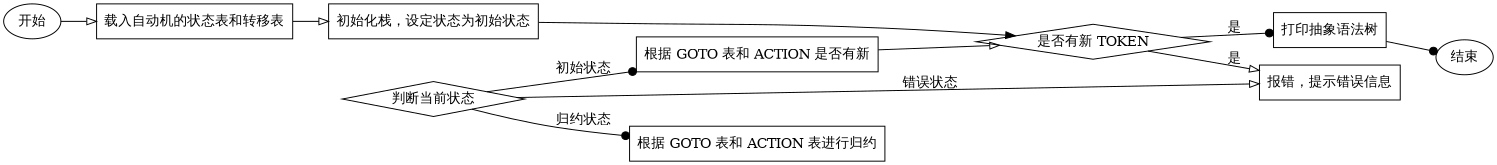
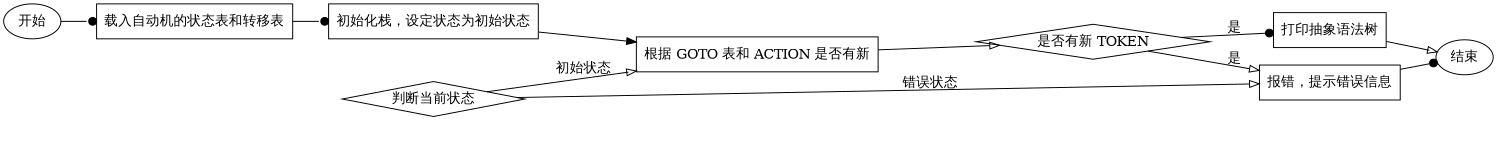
  digraph {
    rankdir=LR
    node [shape=box]
    edge [arrowhead=onormal]
    n1 [label="开始" shape=ellipse]
    n2 [label="载入自动机的状态表和转移表"]
    n3 [label="初始化栈，设定状态为初始状态"]
    n4 [label="是否有新 TOKEN" shape=diamond]
    n5 [label="打印抽象语法树"]
    n6 [label="报错，提示错误信息"]
    n7 [label="判断当前状态" shape=diamond]
    n8 [label="根据 GOTO 表和 ACTION 是否有新"]
-   n9 [label="根据 GOTO 表和 ACTION 表进行归约"]
    n10 [label="结束" shape=ellipse]
-   n1 -> n2
-   n2 -> n3
-   n3 -> n4 [arrowhead=normal]
+   n1 -> n2 [arrowhead=dot]
+   n2 -> n3 [arrowhead=dot]
+   n3 -> n8 [arrowhead=normal]
    n4 -> n5 [arrowhead=dot label="是"]
    n4 -> n6 [label="是"]
-   n5 -> n10 [arrowhead=dot]
+   n5 -> n10
+   n6 -> n10 [arrowhead=dot]
    n7 -> n6 [label="错误状态"]
-   n7 -> n8 [arrowhead=dot label="初始状态"]
-   n7 -> n9 [arrowhead=dot label="归约状态"]
+   n7 -> n8 [label="初始状态"]
    n8 -> n4
  }
